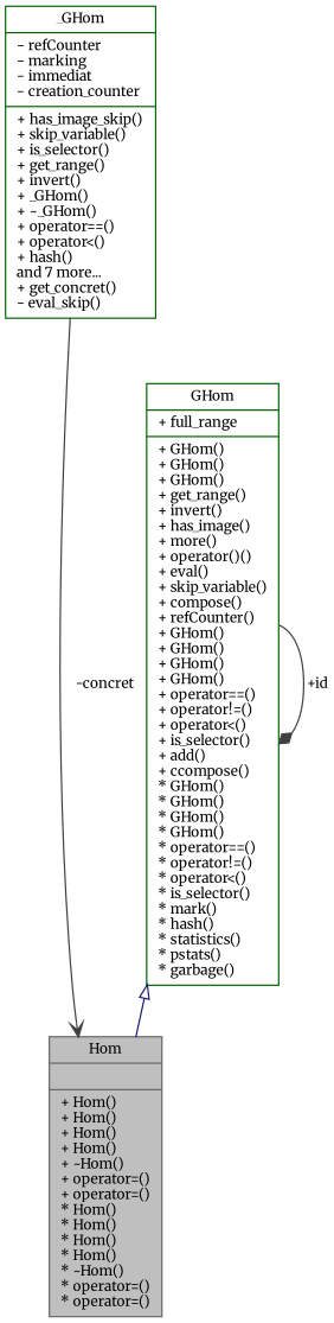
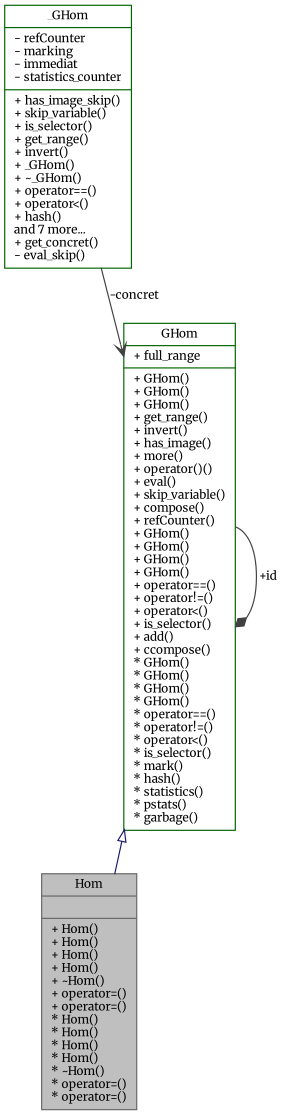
  digraph {
    fontname=Merriweather
    node [color=darkgreen fillcolor=white fontname=Merriweather fontsize=10 shape=record style=filled]
    edge [color=grey25 fontname=Merriweather fontsize=10 labelfontname=FreeSans labelfontsize=10 style=solid]
    n1 [color=gray40 fillcolor=grey75 fontcolor=black height=0.2 label="{Hom\n||+ Hom()\l+ Hom()\l+ Hom()\l+ Hom()\l+ ~Hom()\l+ operator=()\l+ operator=()\l* Hom()\l* Hom()\l* Hom()\l* Hom()\l* ~Hom()\l* operator=()\l* operator=()\l}" width=0.4]
    n2 [height=0.2 label="{GHom\n|+ full_range\l|+ GHom()\l+ GHom()\l+ GHom()\l+ get_range()\l+ invert()\l+ has_image()\l+ more()\l+ operator()()\l+ eval()\l+ skip_variable()\l+ compose()\l+ refCounter()\l+ GHom()\l+ GHom()\l+ GHom()\l+ GHom()\l+ operator==()\l+ operator!=()\l+ operator\<()\l+ is_selector()\l+ add()\l+ ccompose()\l* GHom()\l* GHom()\l* GHom()\l* GHom()\l* operator==()\l* operator!=()\l* operator\<()\l* is_selector()\l* mark()\l* hash()\l* statistics()\l* pstats()\l* garbage()\l}" width=0.4]
-   n3 [height=0.2 label="{_GHom\n|- refCounter\l- marking\l- immediat\l- creation_counter\l|+ has_image_skip()\l+ skip_variable()\l+ is_selector()\l+ get_range()\l+ invert()\l+ _GHom()\l+ ~_GHom()\l+ operator==()\l+ operator\<()\l+ hash()\land 7 more...\l+ get_concret()\l- eval_skip()\l}" width=0.4]
+   n3 [height=0.2 label="{_GHom\n|- refCounter\l- marking\l- immediat\l- statistics_counter\l|+ has_image_skip()\l+ skip_variable()\l+ is_selector()\l+ get_range()\l+ invert()\l+ _GHom()\l+ ~_GHom()\l+ operator==()\l+ operator\<()\l+ hash()\land 7 more...\l+ get_concret()\l- eval_skip()\l}" width=0.4]
    n2 -> n1 [arrowtail=onormal color=midnightblue dir=back]
    n2 -> n2 [arrowhead=diamond label=" +id"]
-   n3 -> n1 [arrowhead=vee label=" -concret"]
+   n3 -> n2 [arrowhead=vee label=" -concret"]
  }
